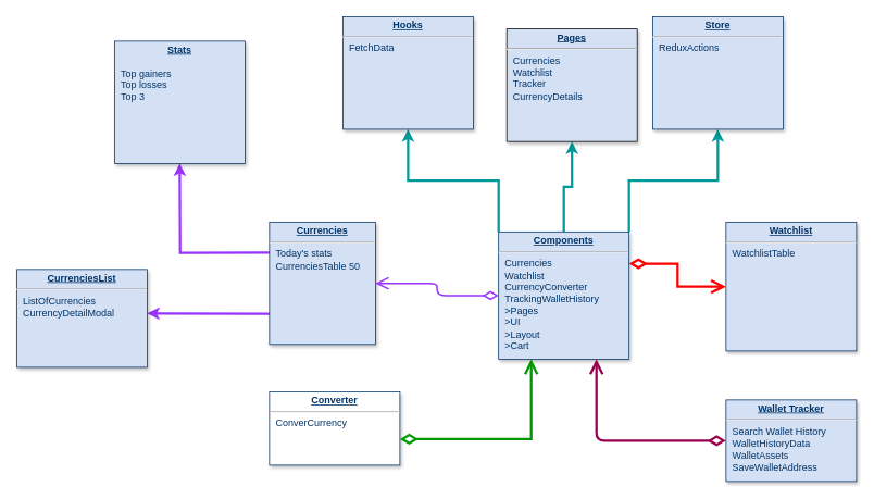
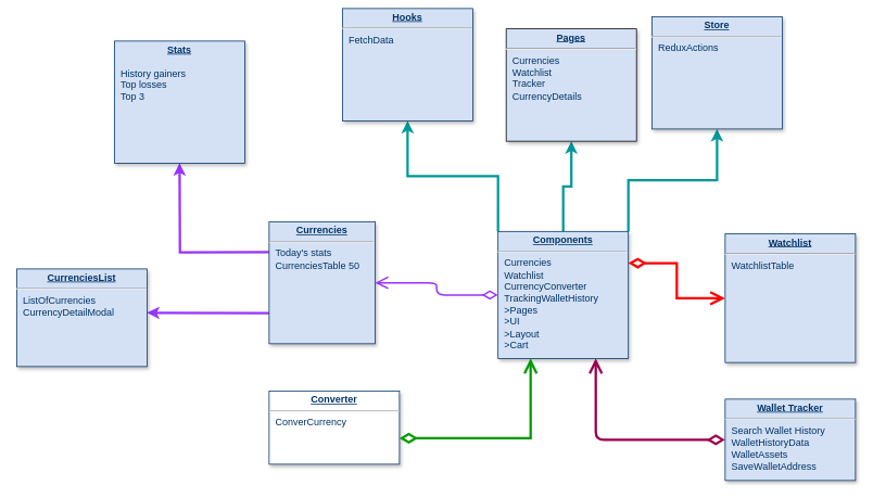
  <mxCell id="0" />
  <mxCell id="1" parent="0" />
- <mxCell id="2" value="&lt;p style=&quot;margin: 0px; margin-top: 4px; text-align: center; text-decoration: underline;&quot;&gt;&lt;strong&gt;Watchlist&lt;/strong&gt;&lt;/p&gt;&lt;hr&gt;&lt;p style=&quot;margin: 0px; margin-left: 8px;&quot;&gt;WatchlistTable&lt;/p&gt;&lt;p style=&quot;margin: 0px; margin-left: 8px;&quot;&gt;&lt;br&gt;&lt;/p&gt;" style="verticalAlign=top;align=left;overflow=fill;fontSize=12;fontFamily=Helvetica;html=1;strokeColor=#003366;shadow=1;fillColor=#D4E1F5;fontColor=#003366" parent="1" vertex="1"><mxGeometry x="890" y="271.96" width="160" height="158.04" as="geometry" /></mxCell>
+ <mxCell id="2" value="&lt;p style=&quot;margin: 0px; margin-top: 4px; text-align: center; text-decoration: underline;&quot;&gt;&lt;strong&gt;Watchlist&lt;/strong&gt;&lt;/p&gt;&lt;hr&gt;&lt;p style=&quot;margin: 0px; margin-left: 8px;&quot;&gt;WatchlistTable&lt;/p&gt;&lt;p style=&quot;margin: 0px; margin-left: 8px;&quot;&gt;&lt;br&gt;&lt;/p&gt;" style="verticalAlign=top;align=left;overflow=fill;fontSize=12;fontFamily=Helvetica;html=1;strokeColor=#003366;shadow=1;fillColor=#D4E1F5;fontColor=#003366" parent="1" vertex="1"><mxGeometry x="890" y="286.96" width="160" height="158.04" as="geometry" /></mxCell>
  <mxCell id="3" style="edgeStyle=orthogonalEdgeStyle;rounded=0;orthogonalLoop=1;jettySize=auto;html=1;exitX=0;exitY=0.25;exitDx=0;exitDy=0;fontColor=#000000;labelBackgroundColor=#FFFFFF;labelBorderColor=none;strokeColor=#9933FF;jumpSize=16;strokeWidth=3;" edge="1" parent="1" source="5"><mxGeometry relative="1" as="geometry"><mxPoint x="220" y="200" as="targetPoint" /></mxGeometry></mxCell>
  <mxCell id="4" style="edgeStyle=orthogonalEdgeStyle;rounded=0;orthogonalLoop=1;jettySize=auto;html=1;exitX=0;exitY=0.75;exitDx=0;exitDy=0;strokeColor=#9933FF;strokeWidth=3;" edge="1" parent="1" source="5"><mxGeometry relative="1" as="geometry"><mxPoint x="180" y="384" as="targetPoint" /></mxGeometry></mxCell>
  <mxCell id="5" value="&lt;p style=&quot;margin: 0px; margin-top: 4px; text-align: center; text-decoration: underline;&quot;&gt;&lt;strong&gt;Currencies&lt;/strong&gt;&lt;/p&gt;&lt;hr&gt;&lt;p style=&quot;margin: 0px; margin-left: 8px;&quot;&gt;Today's stats&lt;/p&gt;&lt;p style=&quot;margin: 0px; margin-left: 8px;&quot;&gt;CurrenciesTable 50&lt;/p&gt;&lt;p style=&quot;margin: 0px; margin-left: 8px;&quot;&gt;&lt;br&gt;&lt;/p&gt;" style="verticalAlign=top;align=left;overflow=fill;fontSize=12;fontFamily=Helvetica;html=1;strokeColor=#003366;shadow=1;fillColor=#D4E1F5;fontColor=#003366" parent="1" vertex="1"><mxGeometry x="330" y="271.96" width="130" height="150" as="geometry" /></mxCell>
  <mxCell id="6" style="edgeStyle=orthogonalEdgeStyle;rounded=0;jumpSize=16;orthogonalLoop=1;jettySize=auto;html=1;exitX=0;exitY=0;exitDx=0;exitDy=0;entryX=0.5;entryY=1;entryDx=0;entryDy=0;labelBackgroundColor=#FFFFFF;labelBorderColor=none;fontColor=#000000;strokeColor=#009999;strokeWidth=3;" edge="1" parent="1" source="9" target="20"><mxGeometry relative="1" as="geometry" /></mxCell>
  <mxCell id="7" style="edgeStyle=orthogonalEdgeStyle;rounded=0;jumpSize=16;orthogonalLoop=1;jettySize=auto;html=1;exitX=1;exitY=0;exitDx=0;exitDy=0;entryX=0.5;entryY=1;entryDx=0;entryDy=0;labelBackgroundColor=#FFFFFF;labelBorderColor=none;fontColor=#000000;strokeColor=#009999;strokeWidth=3;" edge="1" parent="1" source="9" target="19"><mxGeometry relative="1" as="geometry" /></mxCell>
  <mxCell id="8" style="edgeStyle=orthogonalEdgeStyle;rounded=0;jumpSize=16;orthogonalLoop=1;jettySize=auto;html=1;exitX=0.5;exitY=0;exitDx=0;exitDy=0;entryX=0.5;entryY=1;entryDx=0;entryDy=0;labelBackgroundColor=#FFFFFF;labelBorderColor=none;fontColor=#000000;strokeColor=#009999;strokeWidth=3;" edge="1" parent="1" source="9" target="18"><mxGeometry relative="1" as="geometry" /></mxCell>
  <mxCell id="9" value="&lt;p style=&quot;margin: 0px; margin-top: 4px; text-align: center; text-decoration: underline;&quot;&gt;&lt;b&gt;Components&lt;/b&gt;&lt;/p&gt;&lt;hr&gt;&lt;p style=&quot;margin: 0px; margin-left: 8px;&quot;&gt;Currencies&lt;/p&gt;&lt;p style=&quot;margin: 0px; margin-left: 8px;&quot;&gt;Watchlist&lt;/p&gt;&lt;p style=&quot;margin: 0px; margin-left: 8px;&quot;&gt;CurrencyConverter&lt;/p&gt;&lt;p style=&quot;margin: 0px; margin-left: 8px;&quot;&gt;TrackingWalletHistory&lt;/p&gt;&lt;p style=&quot;margin: 0px; margin-left: 8px;&quot;&gt;&amp;gt;Pages&lt;/p&gt;&lt;p style=&quot;margin: 0px; margin-left: 8px;&quot;&gt;&amp;gt;UI&lt;/p&gt;&lt;p style=&quot;margin: 0px; margin-left: 8px;&quot;&gt;&amp;gt;Layout&lt;/p&gt;&lt;p style=&quot;margin: 0px; margin-left: 8px;&quot;&gt;&amp;gt;Cart&lt;/p&gt;" style="verticalAlign=top;align=left;overflow=fill;fontSize=12;fontFamily=Helvetica;html=1;strokeColor=#003366;shadow=1;fillColor=#D4E1F5;fontColor=#003366" parent="1" vertex="1"><mxGeometry x="611.08" y="283.92" width="160" height="156.08" as="geometry" /></mxCell>
  <mxCell id="10" value="&lt;p style=&quot;margin: 0px; margin-top: 4px; text-align: center; text-decoration: underline;&quot;&gt;&lt;b&gt;Wallet Tracker&lt;/b&gt;&lt;/p&gt;&lt;hr&gt;&lt;p style=&quot;margin: 0px; margin-left: 8px;&quot;&gt;Search Wallet History&lt;/p&gt;&lt;p style=&quot;margin: 0px; margin-left: 8px;&quot;&gt;WalletHistoryData&lt;/p&gt;&lt;p style=&quot;margin: 0px; margin-left: 8px;&quot;&gt;WalletAssets&lt;/p&gt;&lt;p style=&quot;margin: 0px; margin-left: 8px;&quot;&gt;SaveWalletAddress&lt;/p&gt;" style="verticalAlign=top;align=left;overflow=fill;fontSize=12;fontFamily=Helvetica;html=1;strokeColor=#003366;shadow=1;fillColor=#D4E1F5;fontColor=#003366" parent="1" vertex="1"><mxGeometry x="890" y="490" width="160" height="100" as="geometry" /></mxCell>
  <mxCell id="11" value="&lt;p style=&quot;margin: 0px ; margin-top: 4px ; text-align: center ; text-decoration: underline&quot;&gt;&lt;strong&gt;Converter&lt;/strong&gt;&lt;/p&gt;&lt;hr&gt;&lt;p style=&quot;margin: 0px ; margin-left: 8px&quot;&gt;ConverCurrency&lt;/p&gt;&lt;p style=&quot;margin: 0px ; margin-left: 8px&quot;&gt;&lt;br&gt;&lt;/p&gt;" style="verticalAlign=top;align=left;overflow=fill;fontSize=12;fontFamily=Helvetica;html=1;strokeColor=#003366;shadow=1;fillColor=#ffffff;fontColor=#003366;" parent="1" vertex="1"><mxGeometry x="330" y="480" width="160" height="90" as="geometry" /></mxCell>
  <mxCell id="12" value="" style="endArrow=open;endSize=12;startArrow=diamondThin;startSize=14;startFill=0;edgeStyle=orthogonalEdgeStyle;exitX=1;exitY=0.25;rounded=0;strokeColor=#FF0000;strokeWidth=3;" parent="1" source="9" target="2" edge="1"><mxGeometry x="1109.36" y="470" as="geometry"><mxPoint x="789.36" y="190" as="sourcePoint" /><mxPoint x="949.36" y="190" as="targetPoint" /></mxGeometry></mxCell>
  <mxCell id="13" value="" style="endArrow=open;endSize=12;startArrow=diamondThin;startSize=14;startFill=0;edgeStyle=orthogonalEdgeStyle;entryX=0.75;entryY=1;strokeColor=#99004D;strokeWidth=3;" parent="1" source="10" target="9" edge="1"><mxGeometry x="819.36" y="810" as="geometry"><mxPoint x="499.36" y="530" as="sourcePoint" /><mxPoint x="659.36" y="530" as="targetPoint" /></mxGeometry></mxCell>
  <mxCell id="14" value="" style="endArrow=open;endSize=12;startArrow=diamondThin;startSize=14;startFill=0;edgeStyle=orthogonalEdgeStyle;entryX=0.25;entryY=1;rounded=0;strokeColor=#009900;strokeWidth=3;" parent="1" source="11" target="9" edge="1"><mxGeometry x="759.36" y="840" as="geometry"><mxPoint x="439.36" y="560" as="sourcePoint" /><mxPoint x="599.36" y="560" as="targetPoint" /><Array as="points"><mxPoint x="540" y="538" /><mxPoint x="651" y="538" /></Array></mxGeometry></mxCell>
  <mxCell id="15" value="" style="endArrow=open;endSize=12;startArrow=diamondThin;startSize=14;startFill=0;edgeStyle=orthogonalEdgeStyle;strokeColor=#9933FF;strokeWidth=2;" parent="1" source="9" target="5" edge="1"><mxGeometry x="709.36" y="380" as="geometry"><mxPoint x="389.36" y="100" as="sourcePoint" /><mxPoint x="549.36" y="100" as="targetPoint" /><Array as="points" /></mxGeometry></mxCell>
- <mxCell id="16" value="&lt;p style=&quot;margin: 0px; margin-top: 4px; text-align: center; text-decoration: underline;&quot;&gt;&lt;strong&gt;Stats&lt;/strong&gt;&lt;/p&gt;&lt;br&gt;&lt;p style=&quot;margin: 0px; margin-left: 8px;&quot;&gt;Top gainers&lt;/p&gt;&lt;p style=&quot;margin: 0px; margin-left: 8px;&quot;&gt;Top losses&lt;/p&gt;&lt;p style=&quot;margin: 0px; margin-left: 8px;&quot;&gt;Top 3&lt;/p&gt;&lt;p style=&quot;margin: 0px; margin-left: 8px;&quot;&gt;&lt;br&gt;&lt;/p&gt;" style="verticalAlign=top;align=left;overflow=fill;fontSize=12;fontFamily=Helvetica;html=1;strokeColor=#003366;shadow=1;fillColor=#D4E1F5;fontColor=#003366" vertex="1" parent="1"><mxGeometry x="140" y="50" width="160" height="150" as="geometry" /></mxCell>
+ <mxCell id="16" value="&lt;p style=&quot;margin: 0px; margin-top: 4px; text-align: center; text-decoration: underline;&quot;&gt;&lt;strong&gt;Stats&lt;/strong&gt;&lt;/p&gt;&lt;br&gt;&lt;p style=&quot;margin: 0px; margin-left: 8px;&quot;&gt;History gainers&lt;/p&gt;&lt;p style=&quot;margin: 0px; margin-left: 8px;&quot;&gt;Top losses&lt;/p&gt;&lt;p style=&quot;margin: 0px; margin-left: 8px;&quot;&gt;Top 3&lt;/p&gt;&lt;p style=&quot;margin: 0px; margin-left: 8px;&quot;&gt;&lt;br&gt;&lt;/p&gt;" style="verticalAlign=top;align=left;overflow=fill;fontSize=12;fontFamily=Helvetica;html=1;strokeColor=#003366;shadow=1;fillColor=#D4E1F5;fontColor=#003366" vertex="1" parent="1"><mxGeometry x="140" y="50" width="160" height="150" as="geometry" /></mxCell>
  <mxCell id="17" value="&lt;p style=&quot;margin: 0px; margin-top: 4px; text-align: center; text-decoration: underline;&quot;&gt;&lt;strong&gt;CurrenciesList&lt;/strong&gt;&lt;/p&gt;&lt;hr&gt;&lt;p style=&quot;margin: 0px; margin-left: 8px;&quot;&gt;ListOfCurrencies&lt;/p&gt;&lt;p style=&quot;margin: 0px; margin-left: 8px;&quot;&gt;CurrencyDetailModal&lt;/p&gt;&lt;p style=&quot;margin: 0px; margin-left: 8px;&quot;&gt;&lt;br&gt;&lt;/p&gt;" style="verticalAlign=top;align=left;overflow=fill;fontSize=12;fontFamily=Helvetica;html=1;strokeColor=#003366;shadow=1;fillColor=#D4E1F5;fontColor=#003366" vertex="1" parent="1"><mxGeometry x="20" y="330" width="160" height="120" as="geometry" /></mxCell>
  <mxCell id="18" value="&lt;p style=&quot;margin: 0px; margin-top: 4px; text-align: center; text-decoration: underline;&quot;&gt;&lt;strong&gt;Pages&lt;/strong&gt;&lt;/p&gt;&lt;hr&gt;&lt;p style=&quot;margin: 0px; margin-left: 8px;&quot;&gt;Currencies&lt;/p&gt;&lt;p style=&quot;margin: 0px; margin-left: 8px;&quot;&gt;Watchlist&lt;/p&gt;&lt;p style=&quot;margin: 0px; margin-left: 8px;&quot;&gt;Tracker&lt;/p&gt;&lt;p style=&quot;margin: 0px; margin-left: 8px;&quot;&gt;CurrencyDetails&lt;/p&gt;&lt;p style=&quot;margin: 0px; margin-left: 8px;&quot;&gt;&lt;br&gt;&lt;/p&gt;" style="verticalAlign=top;align=left;overflow=fill;fontSize=12;fontFamily=Helvetica;html=1;strokeColor=default;shadow=1;fillColor=#D4E1F5;fontColor=#003366" vertex="1" parent="1"><mxGeometry x="621.08" y="35" width="160" height="138.04" as="geometry" /></mxCell>
  <mxCell id="19" value="&lt;p style=&quot;margin: 0px; margin-top: 4px; text-align: center; text-decoration: underline;&quot;&gt;&lt;strong&gt;Store&lt;/strong&gt;&lt;/p&gt;&lt;hr&gt;&lt;p style=&quot;margin: 0px; margin-left: 8px;&quot;&gt;ReduxActions&lt;/p&gt;&lt;p style=&quot;margin: 0px; margin-left: 8px;&quot;&gt;&lt;br&gt;&lt;/p&gt;" style="verticalAlign=top;align=left;overflow=fill;fontSize=12;fontFamily=Helvetica;html=1;strokeColor=#003366;shadow=1;fillColor=#D4E1F5;fontColor=#003366" vertex="1" parent="1"><mxGeometry x="800" y="20" width="160" height="138.04" as="geometry" /></mxCell>
- <mxCell id="20" value="&lt;p style=&quot;margin: 0px; margin-top: 4px; text-align: center; text-decoration: underline;&quot;&gt;&lt;strong&gt;Hooks&lt;/strong&gt;&lt;/p&gt;&lt;hr&gt;&lt;p style=&quot;margin: 0px; margin-left: 8px;&quot;&gt;FetchData&lt;/p&gt;&lt;p style=&quot;margin: 0px; margin-left: 8px;&quot;&gt;&lt;br&gt;&lt;/p&gt;" style="verticalAlign=top;align=left;overflow=fill;fontSize=12;fontFamily=Helvetica;html=1;strokeColor=#003366;shadow=1;fillColor=#D4E1F5;fontColor=#003366" vertex="1" parent="1"><mxGeometry x="420" y="20" width="160" height="138.04" as="geometry" /></mxCell>
+ <mxCell id="20" value="&lt;p style=&quot;margin: 0px; margin-top: 4px; text-align: center; text-decoration: underline;&quot;&gt;&lt;strong&gt;Hooks&lt;/strong&gt;&lt;/p&gt;&lt;hr&gt;&lt;p style=&quot;margin: 0px; margin-left: 8px;&quot;&gt;FetchData&lt;/p&gt;&lt;p style=&quot;margin: 0px; margin-left: 8px;&quot;&gt;&lt;br&gt;&lt;/p&gt;" style="verticalAlign=top;align=left;overflow=fill;fontSize=12;fontFamily=Helvetica;html=1;strokeColor=#003366;shadow=1;fillColor=#D4E1F5;fontColor=#003366" vertex="1" parent="1"><mxGeometry x="420" y="10" width="160" height="138.04" as="geometry" /></mxCell>
